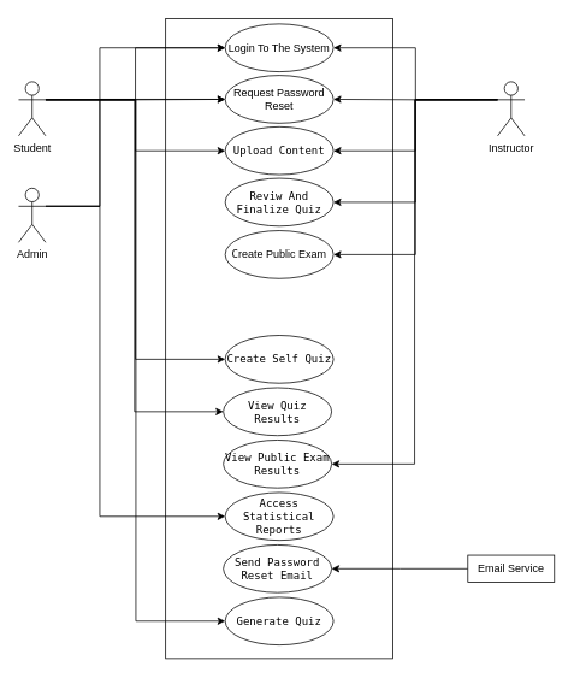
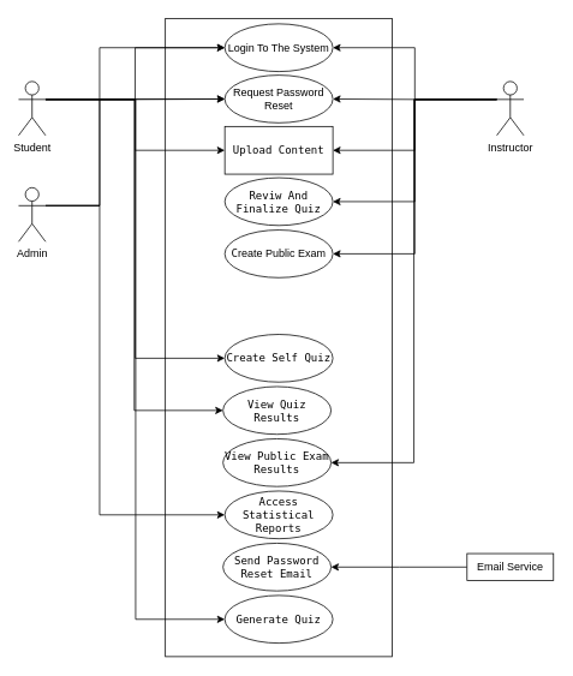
  <mxCell id="0" />
  <mxCell id="1" parent="0" />
  <mxCell id="2" value="" style="rounded=0;whiteSpace=wrap;html=1;" vertex="1" parent="1"><mxGeometry x="183" y="20" width="252" height="709" as="geometry" /></mxCell>
  <mxCell id="3" style="edgeStyle=orthogonalEdgeStyle;rounded=0;orthogonalLoop=1;jettySize=auto;html=1;exitX=1;exitY=0.333;exitDx=0;exitDy=0;exitPerimeter=0;entryX=0;entryY=0.5;entryDx=0;entryDy=0;" edge="1" parent="1" source="9" target="23"><mxGeometry relative="1" as="geometry" /></mxCell>
  <mxCell id="4" style="edgeStyle=orthogonalEdgeStyle;rounded=0;orthogonalLoop=1;jettySize=auto;html=1;exitX=1;exitY=0.333;exitDx=0;exitDy=0;exitPerimeter=0;" edge="1" parent="1" source="9" target="24"><mxGeometry relative="1" as="geometry" /></mxCell>
  <mxCell id="5" style="edgeStyle=orthogonalEdgeStyle;rounded=0;orthogonalLoop=1;jettySize=auto;html=1;exitX=1;exitY=0.333;exitDx=0;exitDy=0;exitPerimeter=0;entryX=0;entryY=0.5;entryDx=0;entryDy=0;" edge="1" parent="1" source="9" target="28"><mxGeometry relative="1" as="geometry" /></mxCell>
  <mxCell id="6" style="edgeStyle=orthogonalEdgeStyle;rounded=0;orthogonalLoop=1;jettySize=auto;html=1;exitX=1;exitY=0.333;exitDx=0;exitDy=0;exitPerimeter=0;entryX=0;entryY=0.5;entryDx=0;entryDy=0;" edge="1" parent="1" source="9" target="33"><mxGeometry relative="1" as="geometry" /></mxCell>
  <mxCell id="7" style="edgeStyle=orthogonalEdgeStyle;rounded=0;orthogonalLoop=1;jettySize=auto;html=1;exitX=1;exitY=0.333;exitDx=0;exitDy=0;exitPerimeter=0;entryX=0;entryY=0.5;entryDx=0;entryDy=0;" edge="1" parent="1" source="9" target="25"><mxGeometry relative="1" as="geometry" /></mxCell>
  <mxCell id="8" style="edgeStyle=elbowEdgeStyle;rounded=0;orthogonalLoop=1;jettySize=auto;html=1;exitX=1;exitY=0.333;exitDx=0;exitDy=0;exitPerimeter=0;" edge="1" parent="1" source="9" target="32"><mxGeometry relative="1" as="geometry" /></mxCell>
  <mxCell id="9" value="Student" style="shape=umlActor;verticalLabelPosition=bottom;verticalAlign=top;html=1;outlineConnect=0;" vertex="1" parent="1"><mxGeometry x="20" y="90" width="30" height="60" as="geometry" /></mxCell>
  <mxCell id="10" style="edgeStyle=orthogonalEdgeStyle;rounded=0;orthogonalLoop=1;jettySize=auto;html=1;exitX=0;exitY=0.333;exitDx=0;exitDy=0;exitPerimeter=0;entryX=1;entryY=0.5;entryDx=0;entryDy=0;" edge="1" parent="1" source="16" target="23"><mxGeometry relative="1" as="geometry" /></mxCell>
  <mxCell id="11" style="edgeStyle=orthogonalEdgeStyle;rounded=0;orthogonalLoop=1;jettySize=auto;html=1;exitX=0;exitY=0.333;exitDx=0;exitDy=0;exitPerimeter=0;entryX=1;entryY=0.5;entryDx=0;entryDy=0;" edge="1" parent="1" source="16" target="24"><mxGeometry relative="1" as="geometry" /></mxCell>
  <mxCell id="12" style="edgeStyle=orthogonalEdgeStyle;rounded=0;orthogonalLoop=1;jettySize=auto;html=1;exitX=0;exitY=0.333;exitDx=0;exitDy=0;exitPerimeter=0;" edge="1" parent="1" source="16" target="25"><mxGeometry relative="1" as="geometry" /></mxCell>
  <mxCell id="13" style="edgeStyle=orthogonalEdgeStyle;rounded=0;orthogonalLoop=1;jettySize=auto;html=1;exitX=0;exitY=0.333;exitDx=0;exitDy=0;exitPerimeter=0;entryX=1;entryY=0.5;entryDx=0;entryDy=0;" edge="1" parent="1" source="16" target="26"><mxGeometry relative="1" as="geometry" /></mxCell>
  <mxCell id="14" style="edgeStyle=orthogonalEdgeStyle;rounded=0;orthogonalLoop=1;jettySize=auto;html=1;exitX=0;exitY=0.333;exitDx=0;exitDy=0;exitPerimeter=0;entryX=1;entryY=0.5;entryDx=0;entryDy=0;" edge="1" parent="1" source="16" target="29"><mxGeometry relative="1" as="geometry" /></mxCell>
  <mxCell id="15" style="edgeStyle=elbowEdgeStyle;rounded=0;orthogonalLoop=1;jettySize=auto;html=1;exitX=0;exitY=0.333;exitDx=0;exitDy=0;exitPerimeter=0;" edge="1" parent="1" source="16" target="27"><mxGeometry relative="1" as="geometry" /></mxCell>
  <mxCell id="16" value="Instructor" style="shape=umlActor;verticalLabelPosition=bottom;verticalAlign=top;html=1;outlineConnect=0;" vertex="1" parent="1"><mxGeometry x="551" y="90" width="30" height="60" as="geometry" /></mxCell>
  <mxCell id="17" style="edgeStyle=elbowEdgeStyle;rounded=0;orthogonalLoop=1;jettySize=auto;html=1;exitX=1;exitY=0.333;exitDx=0;exitDy=0;exitPerimeter=0;entryX=0;entryY=0.5;entryDx=0;entryDy=0;" edge="1" parent="1" source="20" target="23"><mxGeometry relative="1" as="geometry"><Array as="points"><mxPoint x="110" y="147" /></Array></mxGeometry></mxCell>
  <mxCell id="18" style="edgeStyle=elbowEdgeStyle;rounded=0;orthogonalLoop=1;jettySize=auto;html=1;exitX=1;exitY=0.333;exitDx=0;exitDy=0;exitPerimeter=0;entryX=0;entryY=0.5;entryDx=0;entryDy=0;" edge="1" parent="1" source="20" target="24"><mxGeometry relative="1" as="geometry"><Array as="points"><mxPoint x="110" y="168" /></Array></mxGeometry></mxCell>
  <mxCell id="19" style="edgeStyle=elbowEdgeStyle;rounded=0;orthogonalLoop=1;jettySize=auto;html=1;exitX=1;exitY=0.333;exitDx=0;exitDy=0;exitPerimeter=0;entryX=0;entryY=0.5;entryDx=0;entryDy=0;" edge="1" parent="1" source="20" target="30"><mxGeometry relative="1" as="geometry"><Array as="points"><mxPoint x="110" y="408" /></Array></mxGeometry></mxCell>
  <mxCell id="20" value="Admin" style="shape=umlActor;verticalLabelPosition=bottom;verticalAlign=top;html=1;outlineConnect=0;" vertex="1" parent="1"><mxGeometry x="20" y="208" width="30" height="60" as="geometry" /></mxCell>
  <mxCell id="21" style="edgeStyle=elbowEdgeStyle;rounded=0;orthogonalLoop=1;jettySize=auto;html=1;exitX=0;exitY=0.5;exitDx=0;exitDy=0;" edge="1" parent="1" source="22" target="31"><mxGeometry relative="1" as="geometry" /></mxCell>
  <mxCell id="22" value="Email Service" style="rounded=0;whiteSpace=wrap;html=1;" vertex="1" parent="1"><mxGeometry x="518" y="614.5" width="96" height="30" as="geometry" /></mxCell>
  <mxCell id="23" value="Login To The System" style="ellipse;whiteSpace=wrap;html=1;" vertex="1" parent="1"><mxGeometry x="249" y="26" width="120" height="53" as="geometry" /></mxCell>
  <mxCell id="24" value="Request Password Reset" style="ellipse;whiteSpace=wrap;html=1;" vertex="1" parent="1"><mxGeometry x="249" y="83" width="120" height="53" as="geometry" /></mxCell>
- <mxCell id="25" value="&lt;font face=&quot;monospace&quot;&gt;Upload Content&lt;/font&gt;" style="ellipse;whiteSpace=wrap;html=1;" vertex="1" parent="1"><mxGeometry x="249" y="140" width="120" height="53" as="geometry" /></mxCell>
+ <mxCell id="25" value="&lt;font face=&quot;monospace&quot;&gt;Upload Content&lt;/font&gt;" style="whiteSpace=wrap;html=1;rounded=0;" vertex="1" parent="1"><mxGeometry x="249" y="140" width="120" height="53" as="geometry" /></mxCell>
  <mxCell id="26" value="&lt;font face=&quot;monospace&quot;&gt;Reviw And Finalize Quiz&lt;/font&gt;" style="ellipse;whiteSpace=wrap;html=1;" vertex="1" parent="1"><mxGeometry x="249" y="197" width="120" height="53" as="geometry" /></mxCell>
  <mxCell id="27" value="&lt;font face=&quot;monospace&quot;&gt;C&lt;/font&gt;reate Public Exam" style="ellipse;whiteSpace=wrap;html=1;" vertex="1" parent="1"><mxGeometry x="249" y="255" width="120" height="53" as="geometry" /></mxCell>
  <mxCell id="28" value="&lt;font face=&quot;monospace&quot;&gt;Create Self Quiz&lt;/font&gt;" style="ellipse;whiteSpace=wrap;html=1;" vertex="1" parent="1"><mxGeometry x="249" y="371" width="120" height="53" as="geometry" /></mxCell>
  <mxCell id="29" value="&lt;font face=&quot;monospace&quot;&gt;View Public Exam Results&lt;/font&gt;" style="ellipse;whiteSpace=wrap;html=1;" vertex="1" parent="1"><mxGeometry x="247" y="487" width="120" height="53" as="geometry" /></mxCell>
  <mxCell id="30" value="&lt;font face=&quot;monospace&quot;&gt;Access Statistical Reports&lt;/font&gt;" style="ellipse;whiteSpace=wrap;html=1;" vertex="1" parent="1"><mxGeometry x="249" y="545" width="120" height="53" as="geometry" /></mxCell>
  <mxCell id="31" value="&lt;font face=&quot;monospace&quot;&gt;Send Password Reset Email&lt;/font&gt;" style="ellipse;whiteSpace=wrap;html=1;" vertex="1" parent="1"><mxGeometry x="247" y="603" width="120" height="53" as="geometry" /></mxCell>
  <mxCell id="32" value="&lt;font face=&quot;monospace&quot;&gt;Generate Quiz&lt;/font&gt;" style="ellipse;whiteSpace=wrap;html=1;" vertex="1" parent="1"><mxGeometry x="249" y="661" width="120" height="53" as="geometry" /></mxCell>
  <mxCell id="33" value="&lt;font face=&quot;monospace&quot;&gt;View Quiz Results&lt;/font&gt;" style="ellipse;whiteSpace=wrap;html=1;" vertex="1" parent="1"><mxGeometry x="247" y="429" width="120" height="53" as="geometry" /></mxCell>
